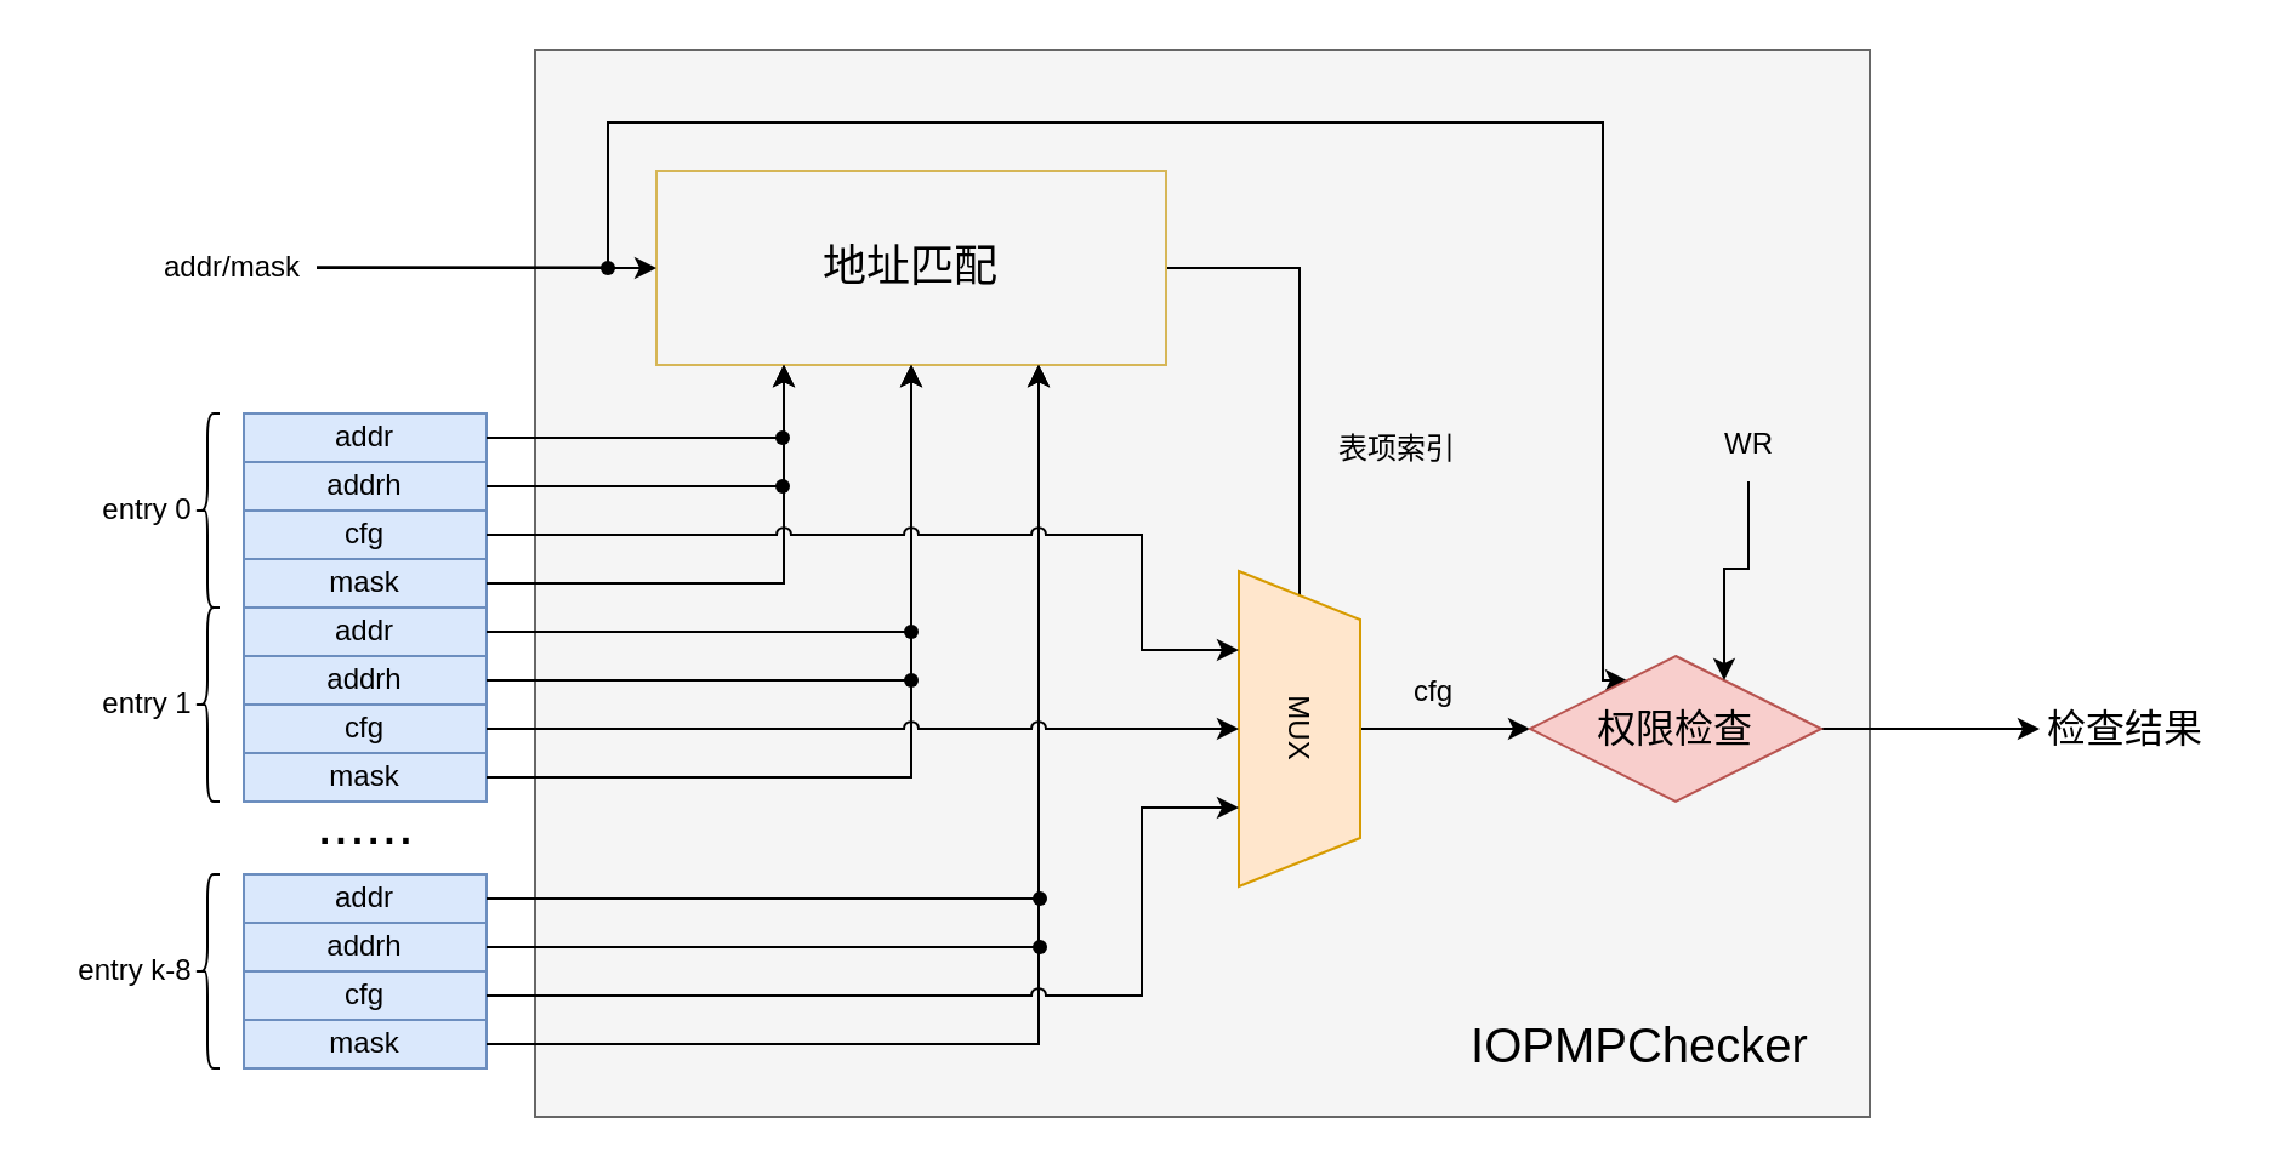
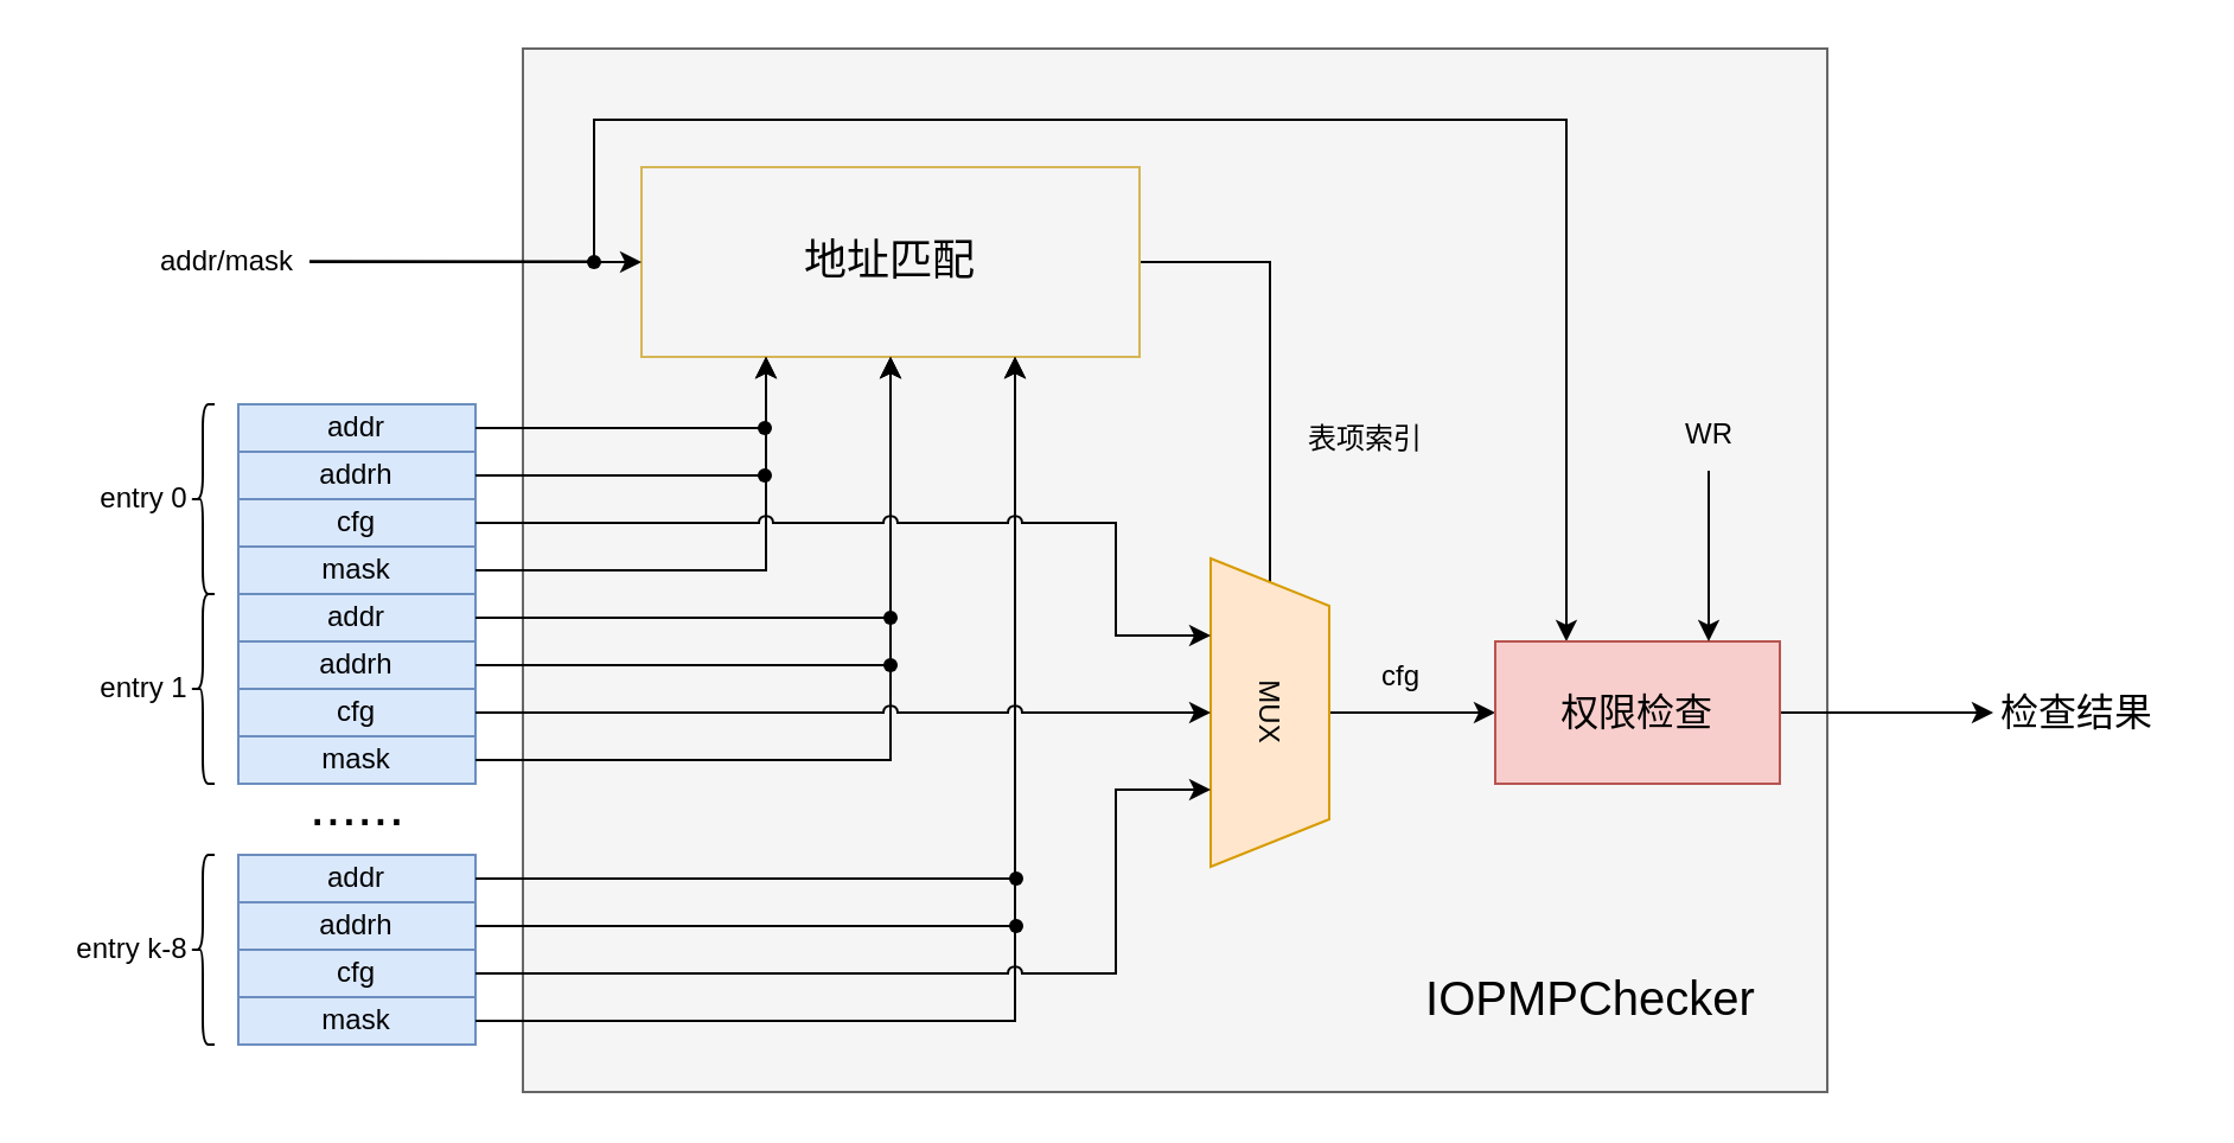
  <mxCell id="0" />
  <mxCell id="1" parent="0" />
  <mxCell id="2" value="" style="rounded=0;whiteSpace=wrap;html=1;fillColor=#f5f5f5;fontColor=#333333;strokeColor=#666666;" vertex="1" parent="1"><mxGeometry x="220" y="20" width="550" height="440" as="geometry" /></mxCell>
  <mxCell id="3" style="edgeStyle=orthogonalEdgeStyle;rounded=0;orthogonalLoop=1;jettySize=auto;html=1;entryX=0;entryY=0.5;entryDx=0;entryDy=0;endArrow=none;" edge="1" parent="1" source="4" target="40"><mxGeometry relative="1" as="geometry" /></mxCell>
  <mxCell id="4" value="&lt;font style=&quot;font-size: 18px;&quot;&gt;地址匹配&lt;/font&gt;" style="rounded=0;whiteSpace=wrap;html=1;fillColor=#f5f5f5;strokeColor=#d6b656;" vertex="1" parent="1"><mxGeometry x="270" y="70" width="210" height="80" as="geometry" /></mxCell>
  <mxCell id="5" value="" style="group" vertex="1" connectable="0" parent="1"><mxGeometry x="30" y="170" width="170" height="80" as="geometry" /></mxCell>
  <mxCell id="6" value="" style="group" vertex="1" connectable="0" parent="5"><mxGeometry x="70" width="100" height="80" as="geometry" /></mxCell>
  <mxCell id="7" value="addr" style="rounded=0;whiteSpace=wrap;html=1;fillColor=#dae8fc;strokeColor=#6c8ebf;" vertex="1" parent="6"><mxGeometry width="100" height="20" as="geometry" /></mxCell>
  <mxCell id="8" value="addrh" style="rounded=0;whiteSpace=wrap;html=1;fillColor=#dae8fc;strokeColor=#6c8ebf;" vertex="1" parent="6"><mxGeometry y="20" width="100" height="20" as="geometry" /></mxCell>
  <mxCell id="9" value="cfg" style="rounded=0;whiteSpace=wrap;html=1;fillColor=#dae8fc;strokeColor=#6c8ebf;" vertex="1" parent="6"><mxGeometry y="40" width="100" height="20" as="geometry" /></mxCell>
  <mxCell id="10" value="mask" style="rounded=0;whiteSpace=wrap;html=1;fillColor=#dae8fc;strokeColor=#6c8ebf;" vertex="1" parent="6"><mxGeometry y="60" width="100" height="20" as="geometry" /></mxCell>
  <mxCell id="11" value="" style="shape=curlyBracket;whiteSpace=wrap;html=1;rounded=1;labelPosition=left;verticalLabelPosition=middle;align=right;verticalAlign=middle;" vertex="1" parent="5"><mxGeometry x="50" width="10" height="80" as="geometry" /></mxCell>
  <mxCell id="12" value="entry 0" style="text;html=1;align=center;verticalAlign=middle;resizable=0;points=[];autosize=1;strokeColor=none;fillColor=none;" vertex="1" parent="5"><mxGeometry y="25" width="60" height="30" as="geometry" /></mxCell>
  <mxCell id="13" value="" style="group" vertex="1" connectable="0" parent="1"><mxGeometry x="30" y="250" width="170" height="80" as="geometry" /></mxCell>
  <mxCell id="14" value="" style="group" vertex="1" connectable="0" parent="13"><mxGeometry x="70" width="100" height="80" as="geometry" /></mxCell>
  <mxCell id="15" value="addr" style="rounded=0;whiteSpace=wrap;html=1;fillColor=#dae8fc;strokeColor=#6c8ebf;" vertex="1" parent="14"><mxGeometry width="100" height="20" as="geometry" /></mxCell>
  <mxCell id="16" value="addrh" style="rounded=0;whiteSpace=wrap;html=1;fillColor=#dae8fc;strokeColor=#6c8ebf;" vertex="1" parent="14"><mxGeometry y="20" width="100" height="20" as="geometry" /></mxCell>
  <mxCell id="17" value="cfg" style="rounded=0;whiteSpace=wrap;html=1;fillColor=#dae8fc;strokeColor=#6c8ebf;" vertex="1" parent="14"><mxGeometry y="40" width="100" height="20" as="geometry" /></mxCell>
  <mxCell id="18" value="mask" style="rounded=0;whiteSpace=wrap;html=1;fillColor=#dae8fc;strokeColor=#6c8ebf;" vertex="1" parent="14"><mxGeometry y="60" width="100" height="20" as="geometry" /></mxCell>
  <mxCell id="19" value="" style="shape=curlyBracket;whiteSpace=wrap;html=1;rounded=1;labelPosition=left;verticalLabelPosition=middle;align=right;verticalAlign=middle;" vertex="1" parent="13"><mxGeometry x="50" width="10" height="80" as="geometry" /></mxCell>
  <mxCell id="20" value="entry 1" style="text;html=1;align=center;verticalAlign=middle;resizable=0;points=[];autosize=1;strokeColor=none;fillColor=none;" vertex="1" parent="13"><mxGeometry y="25" width="60" height="30" as="geometry" /></mxCell>
  <mxCell id="21" value="......" style="text;html=1;align=center;verticalAlign=middle;resizable=0;points=[];autosize=1;strokeColor=none;fillColor=none;fontSize=24;" vertex="1" parent="1"><mxGeometry x="120" y="320" width="60" height="40" as="geometry" /></mxCell>
  <mxCell id="22" value="" style="group" vertex="1" connectable="0" parent="1"><mxGeometry x="30" y="360" width="170" height="80" as="geometry" /></mxCell>
  <mxCell id="23" value="" style="group" vertex="1" connectable="0" parent="22"><mxGeometry x="70" width="100" height="80" as="geometry" /></mxCell>
  <mxCell id="24" value="addr" style="rounded=0;whiteSpace=wrap;html=1;fillColor=#dae8fc;strokeColor=#6c8ebf;" vertex="1" parent="23"><mxGeometry width="100" height="20" as="geometry" /></mxCell>
  <mxCell id="25" value="addrh" style="rounded=0;whiteSpace=wrap;html=1;fillColor=#dae8fc;strokeColor=#6c8ebf;" vertex="1" parent="23"><mxGeometry y="20" width="100" height="20" as="geometry" /></mxCell>
  <mxCell id="26" value="cfg" style="rounded=0;whiteSpace=wrap;html=1;fillColor=#dae8fc;strokeColor=#6c8ebf;" vertex="1" parent="23"><mxGeometry y="40" width="100" height="20" as="geometry" /></mxCell>
  <mxCell id="27" value="mask" style="rounded=0;whiteSpace=wrap;html=1;fillColor=#dae8fc;strokeColor=#6c8ebf;" vertex="1" parent="23"><mxGeometry y="60" width="100" height="20" as="geometry" /></mxCell>
  <mxCell id="28" value="" style="shape=curlyBracket;whiteSpace=wrap;html=1;rounded=1;labelPosition=left;verticalLabelPosition=middle;align=right;verticalAlign=middle;" vertex="1" parent="22"><mxGeometry x="50" width="10" height="80" as="geometry" /></mxCell>
  <mxCell id="29" value="entry k-8" style="text;html=1;align=center;verticalAlign=middle;resizable=0;points=[];autosize=1;strokeColor=none;fillColor=none;" vertex="1" parent="22"><mxGeometry x="-10" y="25" width="70" height="30" as="geometry" /></mxCell>
  <mxCell id="30" style="edgeStyle=orthogonalEdgeStyle;rounded=0;orthogonalLoop=1;jettySize=auto;html=1;entryX=0.25;entryY=1;entryDx=0;entryDy=0;" edge="1" parent="1" source="7" target="4"><mxGeometry relative="1" as="geometry" /></mxCell>
  <mxCell id="31" style="edgeStyle=orthogonalEdgeStyle;rounded=0;orthogonalLoop=1;jettySize=auto;html=1;entryX=0.25;entryY=1;entryDx=0;entryDy=0;" edge="1" parent="1" source="8" target="4"><mxGeometry relative="1" as="geometry" /></mxCell>
  <mxCell id="32" style="edgeStyle=orthogonalEdgeStyle;rounded=0;orthogonalLoop=1;jettySize=auto;html=1;entryX=0.25;entryY=1;entryDx=0;entryDy=0;" edge="1" parent="1" source="10" target="4"><mxGeometry relative="1" as="geometry" /></mxCell>
  <mxCell id="33" style="edgeStyle=orthogonalEdgeStyle;rounded=0;orthogonalLoop=1;jettySize=auto;html=1;entryX=0.5;entryY=1;entryDx=0;entryDy=0;" edge="1" parent="1" source="15" target="4"><mxGeometry relative="1" as="geometry" /></mxCell>
  <mxCell id="34" style="edgeStyle=orthogonalEdgeStyle;rounded=0;orthogonalLoop=1;jettySize=auto;html=1;entryX=0.5;entryY=1;entryDx=0;entryDy=0;" edge="1" parent="1" source="16" target="4"><mxGeometry relative="1" as="geometry" /></mxCell>
  <mxCell id="35" style="edgeStyle=orthogonalEdgeStyle;rounded=0;orthogonalLoop=1;jettySize=auto;html=1;entryX=0.5;entryY=1;entryDx=0;entryDy=0;" edge="1" parent="1" source="18" target="4"><mxGeometry relative="1" as="geometry" /></mxCell>
  <mxCell id="36" style="edgeStyle=orthogonalEdgeStyle;rounded=0;orthogonalLoop=1;jettySize=auto;html=1;entryX=0.75;entryY=1;entryDx=0;entryDy=0;" edge="1" parent="1" source="24" target="4"><mxGeometry relative="1" as="geometry" /></mxCell>
  <mxCell id="37" style="edgeStyle=orthogonalEdgeStyle;rounded=0;orthogonalLoop=1;jettySize=auto;html=1;entryX=0.75;entryY=1;entryDx=0;entryDy=0;" edge="1" parent="1" source="25" target="4"><mxGeometry relative="1" as="geometry" /></mxCell>
  <mxCell id="38" style="edgeStyle=orthogonalEdgeStyle;rounded=0;orthogonalLoop=1;jettySize=auto;html=1;entryX=0.75;entryY=1;entryDx=0;entryDy=0;" edge="1" parent="1" source="27" target="4"><mxGeometry relative="1" as="geometry" /></mxCell>
  <mxCell id="39" value="" style="edgeStyle=orthogonalEdgeStyle;rounded=0;orthogonalLoop=1;jettySize=auto;html=1;" edge="1" parent="1" source="40" target="55"><mxGeometry relative="1" as="geometry" /></mxCell>
  <mxCell id="40" value="MUX" style="shape=trapezoid;perimeter=trapezoidPerimeter;whiteSpace=wrap;html=1;fixedSize=1;rotation=90;fillColor=#ffe6cc;strokeColor=#d79b00;" vertex="1" parent="1"><mxGeometry x="470" y="275" width="130" height="50" as="geometry" /></mxCell>
  <mxCell id="41" style="edgeStyle=orthogonalEdgeStyle;rounded=0;orthogonalLoop=1;jettySize=auto;html=1;entryX=0.25;entryY=1;entryDx=0;entryDy=0;jumpStyle=arc;" edge="1" parent="1" source="9" target="40"><mxGeometry relative="1" as="geometry"><Array as="points"><mxPoint x="470" y="220" /><mxPoint x="470" y="268" /><mxPoint x="510" y="268" /></Array></mxGeometry></mxCell>
  <mxCell id="42" style="edgeStyle=orthogonalEdgeStyle;rounded=0;orthogonalLoop=1;jettySize=auto;html=1;jumpStyle=arc;" edge="1" parent="1" source="17" target="40"><mxGeometry relative="1" as="geometry" /></mxCell>
  <mxCell id="43" style="edgeStyle=orthogonalEdgeStyle;rounded=0;orthogonalLoop=1;jettySize=auto;html=1;entryX=0.75;entryY=1;entryDx=0;entryDy=0;jumpStyle=arc;" edge="1" parent="1" source="26" target="40"><mxGeometry relative="1" as="geometry"><Array as="points"><mxPoint x="470" y="410" /><mxPoint x="470" y="333" /></Array></mxGeometry></mxCell>
  <mxCell id="44" value="表项索引" style="text;html=1;align=center;verticalAlign=middle;resizable=0;points=[];autosize=1;strokeColor=none;fillColor=none;" vertex="1" parent="1"><mxGeometry x="540" y="170" width="70" height="30" as="geometry" /></mxCell>
  <mxCell id="45" value="" style="shape=waypoint;sketch=0;size=6;pointerEvents=1;points=[];fillColor=none;resizable=0;rotatable=0;perimeter=centerPerimeter;snapToPoint=1;" vertex="1" parent="1"><mxGeometry x="312" y="170" width="20" height="20" as="geometry" /></mxCell>
  <mxCell id="46" value="" style="shape=waypoint;sketch=0;size=6;pointerEvents=1;points=[];fillColor=none;resizable=0;rotatable=0;perimeter=centerPerimeter;snapToPoint=1;" vertex="1" parent="1"><mxGeometry x="312" y="190" width="20" height="20" as="geometry" /></mxCell>
  <mxCell id="47" value="" style="shape=waypoint;sketch=0;size=6;pointerEvents=1;points=[];fillColor=none;resizable=0;rotatable=0;perimeter=centerPerimeter;snapToPoint=1;" vertex="1" parent="1"><mxGeometry x="365" y="250" width="20" height="20" as="geometry" /></mxCell>
  <mxCell id="48" value="" style="shape=waypoint;sketch=0;size=6;pointerEvents=1;points=[];fillColor=none;resizable=0;rotatable=0;perimeter=centerPerimeter;snapToPoint=1;" vertex="1" parent="1"><mxGeometry x="365" y="270" width="20" height="20" as="geometry" /></mxCell>
  <mxCell id="49" value="" style="shape=waypoint;sketch=0;size=6;pointerEvents=1;points=[];fillColor=none;resizable=0;rotatable=0;perimeter=centerPerimeter;snapToPoint=1;" vertex="1" parent="1"><mxGeometry x="418" y="360" width="20" height="20" as="geometry" /></mxCell>
  <mxCell id="50" value="" style="shape=waypoint;sketch=0;size=6;pointerEvents=1;points=[];fillColor=none;resizable=0;rotatable=0;perimeter=centerPerimeter;snapToPoint=1;" vertex="1" parent="1"><mxGeometry x="418" y="380" width="20" height="20" as="geometry" /></mxCell>
  <mxCell id="51" style="edgeStyle=orthogonalEdgeStyle;rounded=0;orthogonalLoop=1;jettySize=auto;html=1;entryX=0;entryY=0.5;entryDx=0;entryDy=0;" edge="1" parent="1" source="53" target="4"><mxGeometry relative="1" as="geometry" /></mxCell>
  <mxCell id="52" style="edgeStyle=orthogonalEdgeStyle;rounded=0;orthogonalLoop=1;jettySize=auto;html=1;exitX=1;exitY=0.489;exitDx=0;exitDy=0;exitPerimeter=0;entryX=0.25;entryY=0;entryDx=0;entryDy=0;" edge="1" parent="1" source="53" target="55"><mxGeometry relative="1" as="geometry"><Array as="points"><mxPoint x="250" y="110" /><mxPoint x="250" y="50" /><mxPoint x="660" y="50" /></Array></mxGeometry></mxCell>
  <mxCell id="53" value="addr/mask" style="text;html=1;align=center;verticalAlign=middle;resizable=0;points=[];autosize=1;strokeColor=none;fillColor=none;" vertex="1" parent="1"><mxGeometry x="60" y="95" width="70" height="30" as="geometry" /></mxCell>
  <mxCell id="54" style="edgeStyle=orthogonalEdgeStyle;rounded=0;orthogonalLoop=1;jettySize=auto;html=1;" edge="1" parent="1" source="55"><mxGeometry relative="1" as="geometry"><mxPoint x="840" y="300" as="targetPoint" /></mxGeometry></mxCell>
- <mxCell id="55" value="&lt;font style=&quot;font-size: 16px;&quot;&gt;权限检查&lt;/font&gt;" style="rhombus;whiteSpace=wrap;html=1;fillColor=#f8cecc;strokeColor=#b85450;" vertex="1" parent="1"><mxGeometry x="630" y="270" width="120" height="60" as="geometry" /></mxCell>
+ <mxCell id="55" value="&lt;font style=&quot;font-size: 16px;&quot;&gt;权限检查&lt;/font&gt;" style="whiteSpace=wrap;html=1;fillColor=#f8cecc;strokeColor=#b85450;" vertex="1" parent="1"><mxGeometry x="630" y="270" width="120" height="60" as="geometry" /></mxCell>
  <mxCell id="56" value="cfg" style="text;html=1;align=center;verticalAlign=middle;resizable=0;points=[];autosize=1;strokeColor=none;fillColor=none;" vertex="1" parent="1"><mxGeometry x="570" y="270" width="40" height="30" as="geometry" /></mxCell>
  <mxCell id="57" style="edgeStyle=orthogonalEdgeStyle;rounded=0;orthogonalLoop=1;jettySize=auto;html=1;entryX=0.75;entryY=0;entryDx=0;entryDy=0;" edge="1" parent="1" source="58" target="55"><mxGeometry relative="1" as="geometry" /></mxCell>
  <mxCell id="58" value="WR" style="text;html=1;align=center;verticalAlign=middle;resizable=0;points=[];autosize=1;strokeColor=none;fillColor=none;" vertex="1" parent="1"><mxGeometry x="700" y="168" width="40" height="30" as="geometry" /></mxCell>
  <mxCell id="59" value="&lt;font style=&quot;font-size: 16px;&quot;&gt;检查结果&lt;/font&gt;" style="text;html=1;align=center;verticalAlign=middle;resizable=0;points=[];autosize=1;strokeColor=none;fillColor=none;" vertex="1" parent="1"><mxGeometry x="830" y="285" width="90" height="30" as="geometry" /></mxCell>
- <mxCell id="60" value="IOPMPChecker" style="text;html=1;align=center;verticalAlign=middle;resizable=0;points=[];autosize=1;strokeColor=none;fillColor=none;fontSize=20;" vertex="1" parent="1"><mxGeometry x="595" y="410" width="160" height="40" as="geometry" /></mxCell>
+ <mxCell id="60" value="IOPMPChecker" style="text;html=1;align=center;verticalAlign=middle;resizable=0;points=[];autosize=1;strokeColor=none;fillColor=none;fontSize=20;" vertex="1" parent="1"><mxGeometry x="590" y="400" width="160" height="40" as="geometry" /></mxCell>
  <mxCell id="61" value="" style="shape=waypoint;sketch=0;size=6;pointerEvents=1;points=[];fillColor=none;resizable=0;rotatable=0;perimeter=centerPerimeter;snapToPoint=1;" vertex="1" parent="1"><mxGeometry x="240" y="100" width="20" height="20" as="geometry" /></mxCell>
